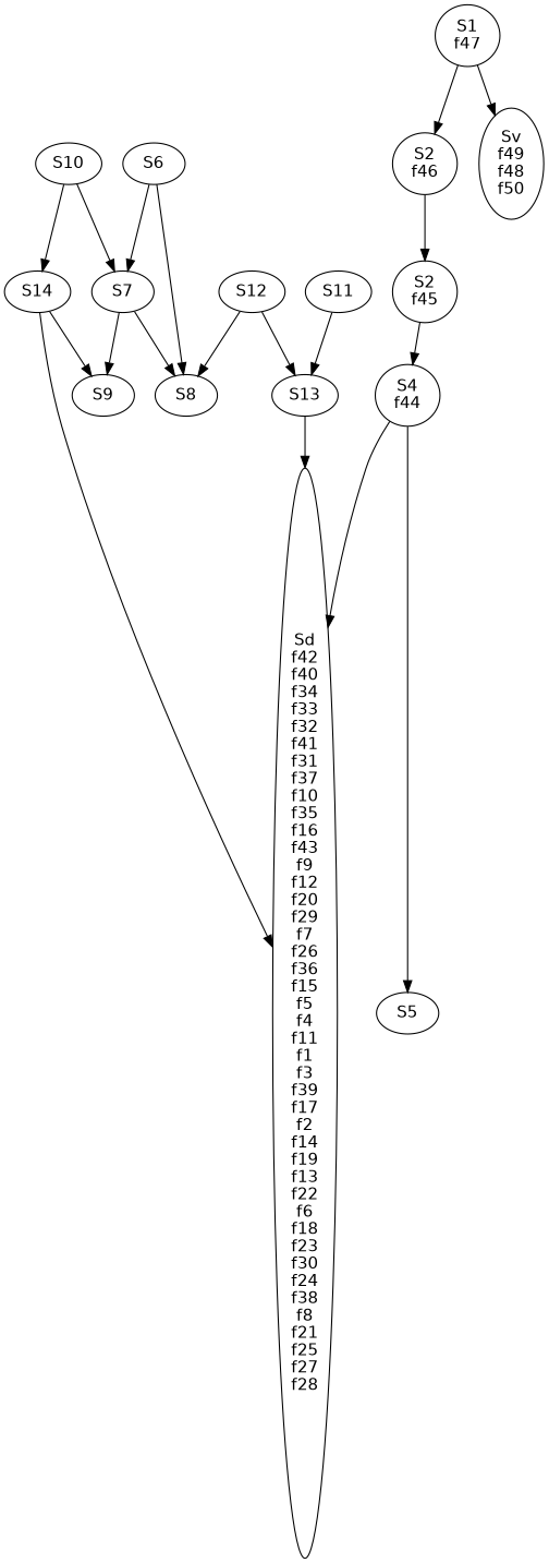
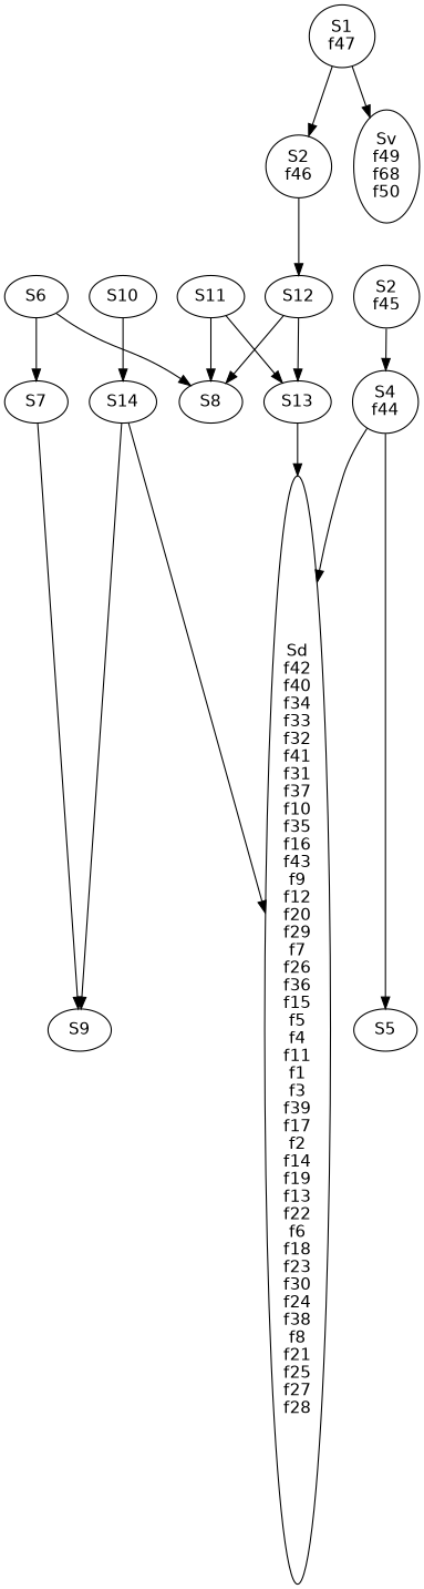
  digraph {
    fontname="DejaVu Sans"
    node [fontname="DejaVu Sans"]
    edge [fontname="DejaVu Sans"]
    n1 [label=S14]
    n2 [label=S9]
    n3 [label="Sd\nf42\nf40\nf34\nf33\nf32\nf41\nf31\nf37\nf10\nf35\nf16\nf43\nf9\nf12\nf20\nf29\nf7\nf26\nf36\nf15\nf5\nf4\nf11\nf1\nf3\nf39\nf17\nf2\nf14\nf19\nf13\nf22\nf6\nf18\nf23\nf30\nf24\nf38\nf8\nf21\nf25\nf27\nf28"]
    n4 [label=S13]
    n5 [label=S6]
    n6 [label=S7]
    n7 [label=S8]
    n8 [label="S2\nf46"]
    n9 [label="S2\nf45"]
    n10 [label="S4\nf44"]
    n11 [label=S5]
    n12 [label="S1\nf47"]
-   n13 [label="Sv\nf49\nf48\nf50"]
+   n13 [label="Sv\nf49\nf68\nf50"]
    n14 [label=S12]
    n15 [label=S10]
    n16 [label=S11]
    n1 -> n2
    n1 -> n3
    n4 -> n3
    n5 -> n6
    n5 -> n7
    n6 -> n2
-   n8 -> n9
+   n8 -> n14
    n9 -> n10
    n10 -> n3
    n10 -> n11
    n12 -> n8
    n12 -> n13
    n14 -> n4
    n14 -> n7
    n15 -> n1
-   n15 -> n6
    n16 -> n4
-   n6 -> n7
+   n16 -> n7
  }
